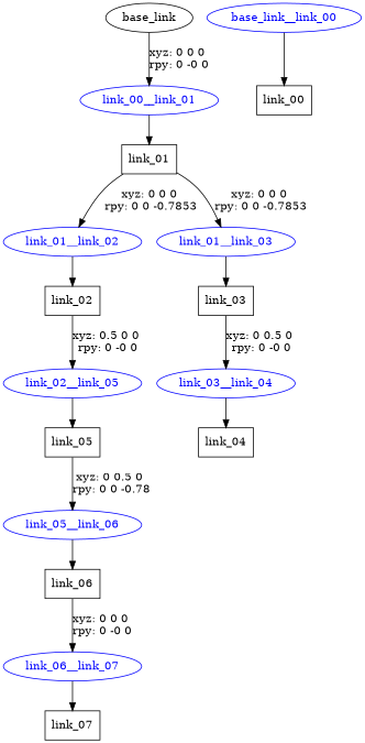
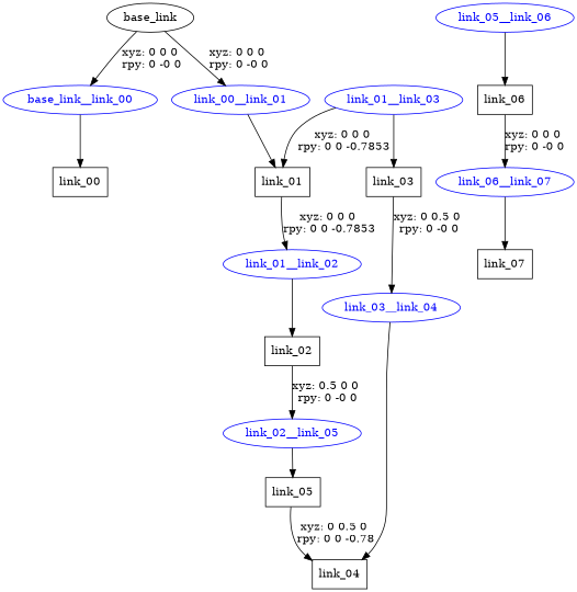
  digraph {
    node [shape=ellipse]
    n1 [label=base_link]
    base_link__link_00 [color=blue fontcolor=blue]
    link_00__link_01 [color=blue fontcolor=blue]
    n4 [label=link_00 shape=box]
    n5 [label=link_01 shape=box]
    link_01__link_02 [color=blue fontcolor=blue]
    link_01__link_03 [color=blue fontcolor=blue]
    n8 [label=link_02 shape=box]
    n9 [label=link_03 shape=box]
    link_02__link_05 [color=blue fontcolor=blue]
    n11 [label=link_05 shape=box]
    link_05__link_06 [color=blue fontcolor=blue]
    n13 [label=link_06 shape=box]
    link_06__link_07 [color=blue fontcolor=blue]
    n15 [label=link_07 shape=box]
    link_03__link_04 [color=blue fontcolor=blue]
    n17 [label=link_04 shape=box]
+   n1 -> base_link__link_00 [label="xyz: 0 0 0 \nrpy: 0 -0 0"]
    n1 -> link_00__link_01 [label="xyz: 0 0 0 \nrpy: 0 -0 0"]
    base_link__link_00 -> n4
    link_00__link_01 -> n5
    n5 -> link_01__link_02 [label="xyz: 0 0 0 \nrpy: 0 0 -0.7853"]
-   n5 -> link_01__link_03 [label="xyz: 0 0 0 \nrpy: 0 0 -0.7853"]
+   link_01__link_03 -> n5 [label="xyz: 0 0 0 \nrpy: 0 0 -0.7853"]
    link_01__link_02 -> n8
    link_01__link_03 -> n9
    n8 -> link_02__link_05 [label="xyz: 0.5 0 0 \nrpy: 0 -0 0"]
    n9 -> link_03__link_04 [label="xyz: 0 0.5 0 \nrpy: 0 -0 0"]
    link_02__link_05 -> n11
-   n11 -> link_05__link_06 [label="xyz: 0 0.5 0 \nrpy: 0 0 -0.78"]
+   n11 -> n17 [label="xyz: 0 0.5 0 \nrpy: 0 0 -0.78"]
    link_05__link_06 -> n13
    n13 -> link_06__link_07 [label="xyz: 0 0 0 \nrpy: 0 -0 0"]
    link_06__link_07 -> n15
    link_03__link_04 -> n17
  }
